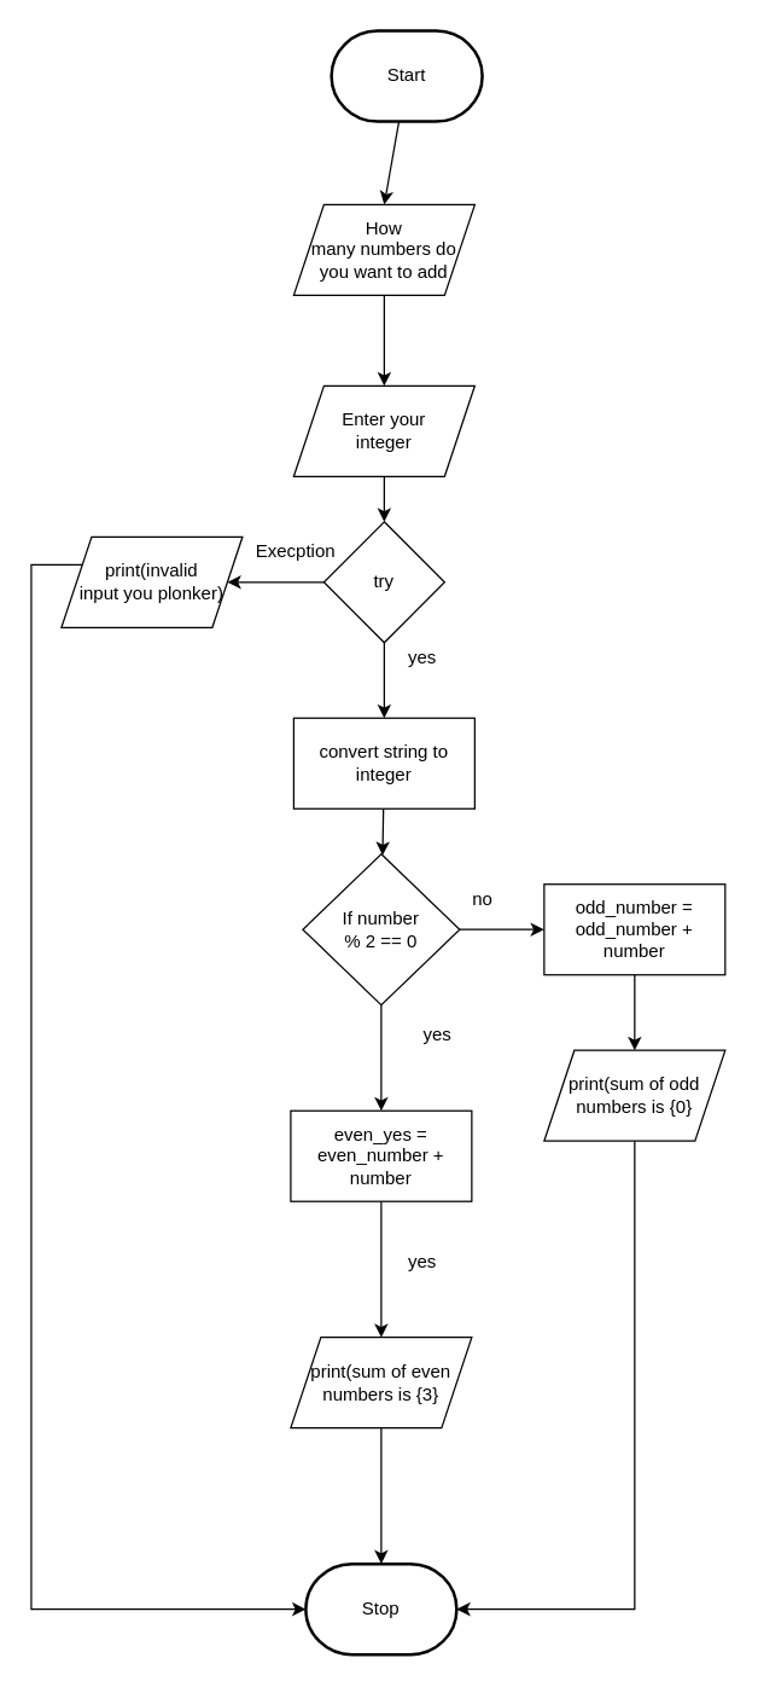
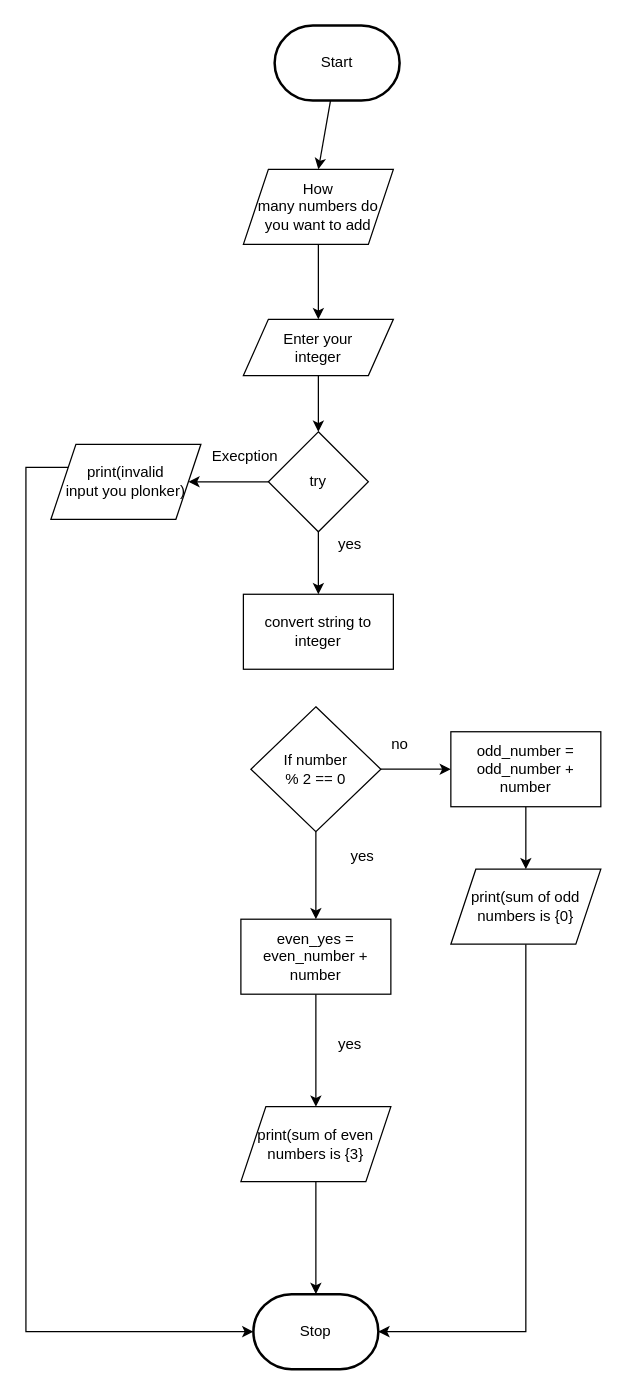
  <mxCell id="0" />
  <mxCell id="1" parent="0" />
  <mxCell id="2" value="Stop" style="strokeWidth=2;html=1;shape=mxgraph.flowchart.terminator;whiteSpace=wrap;" parent="1" vertex="1"><mxGeometry x="202" y="1035" width="100" height="60" as="geometry" /></mxCell>
  <mxCell id="3" style="edgeStyle=none;html=1;" parent="1" source="4" target="7" edge="1"><mxGeometry relative="1" as="geometry"><mxPoint x="254" y="365" as="targetPoint" /></mxGeometry></mxCell>
- <mxCell id="4" value="Enter your&lt;br&gt;integer" style="shape=parallelogram;perimeter=parallelogramPerimeter;whiteSpace=wrap;html=1;fixedSize=1;" parent="1" vertex="1"><mxGeometry x="194" y="255" width="120" height="60" as="geometry" /></mxCell>
+ <mxCell id="4" value="Enter your&lt;br&gt;integer" style="shape=parallelogram;perimeter=parallelogramPerimeter;whiteSpace=wrap;html=1;fixedSize=1;" parent="1" vertex="1"><mxGeometry x="194" y="255" width="120" height="45" as="geometry" /></mxCell>
  <mxCell id="5" style="edgeStyle=none;html=1;" parent="1" source="7" edge="1"><mxGeometry relative="1" as="geometry"><mxPoint x="150" y="385" as="targetPoint" /></mxGeometry></mxCell>
  <mxCell id="6" style="edgeStyle=none;html=1;" parent="1" source="7" edge="1"><mxGeometry relative="1" as="geometry"><mxPoint x="254" y="475" as="targetPoint" /></mxGeometry></mxCell>
  <mxCell id="7" value="try" style="rhombus;whiteSpace=wrap;html=1;" parent="1" vertex="1"><mxGeometry x="214" y="345" width="80" height="80" as="geometry" /></mxCell>
  <mxCell id="8" value="Execption" style="text;html=1;align=center;verticalAlign=middle;resizable=0;points=[];autosize=1;strokeColor=none;fillColor=none;" parent="1" vertex="1"><mxGeometry x="160" y="355" width="70" height="20" as="geometry" /></mxCell>
  <mxCell id="9" style="edgeStyle=elbowEdgeStyle;rounded=0;html=1;entryX=0;entryY=0.5;entryDx=0;entryDy=0;entryPerimeter=0;exitX=0;exitY=0.25;exitDx=0;exitDy=0;" parent="1" source="10" target="2" edge="1"><mxGeometry relative="1" as="geometry"><Array as="points"><mxPoint x="20" y="945" /><mxPoint x="30" y="685" /><mxPoint x="70" y="725" /></Array></mxGeometry></mxCell>
  <mxCell id="10" value="print(invalid &lt;br&gt;input you plonker)" style="shape=parallelogram;perimeter=parallelogramPerimeter;whiteSpace=wrap;html=1;fixedSize=1;" parent="1" vertex="1"><mxGeometry x="40" y="355" width="120" height="60" as="geometry" /></mxCell>
  <mxCell id="11" value="yes" style="text;html=1;align=center;verticalAlign=middle;resizable=0;points=[];autosize=1;strokeColor=none;fillColor=none;" parent="1" vertex="1"><mxGeometry x="264" y="425" width="30" height="20" as="geometry" /></mxCell>
- <mxCell id="12" style="edgeStyle=none;html=1;" parent="1" source="13" target="16" edge="1"><mxGeometry relative="1" as="geometry" /></mxCell>
  <mxCell id="13" value="convert string to integer" style="rounded=0;whiteSpace=wrap;html=1;" parent="1" vertex="1"><mxGeometry x="194" y="475" width="120" height="60" as="geometry" /></mxCell>
  <mxCell id="14" style="edgeStyle=none;html=1;" parent="1" source="16" edge="1"><mxGeometry relative="1" as="geometry"><mxPoint x="360" y="615" as="targetPoint" /></mxGeometry></mxCell>
  <mxCell id="15" style="edgeStyle=none;html=1;entryX=0.5;entryY=0;entryDx=0;entryDy=0;" parent="1" source="16" edge="1" target="25"><mxGeometry relative="1" as="geometry"><mxPoint x="252" y="705" as="targetPoint" /></mxGeometry></mxCell>
  <mxCell id="16" value="If&amp;nbsp;number &lt;br&gt;% 2 == 0" style="rhombus;whiteSpace=wrap;html=1;" parent="1" vertex="1"><mxGeometry x="200" y="565" width="104" height="100" as="geometry" /></mxCell>
  <mxCell id="17" value="yes" style="text;html=1;align=center;verticalAlign=middle;resizable=0;points=[];autosize=1;strokeColor=none;fillColor=none;" parent="1" vertex="1"><mxGeometry x="274" y="675" width="30" height="20" as="geometry" /></mxCell>
  <mxCell id="18" value="no" style="text;html=1;align=center;verticalAlign=middle;resizable=0;points=[];autosize=1;strokeColor=none;fillColor=none;" parent="1" vertex="1"><mxGeometry x="304" y="585" width="30" height="20" as="geometry" /></mxCell>
  <mxCell id="19" style="edgeStyle=none;html=1;exitX=0.5;exitY=1;exitDx=0;exitDy=0;" parent="1" source="25" edge="1"><mxGeometry relative="1" as="geometry"><mxPoint x="252" y="885" as="targetPoint" /><mxPoint x="252" y="825" as="sourcePoint" /></mxGeometry></mxCell>
  <mxCell id="20" value="yes" style="text;html=1;align=center;verticalAlign=middle;resizable=0;points=[];autosize=1;strokeColor=none;fillColor=none;" parent="1" vertex="1"><mxGeometry x="264" y="825" width="30" height="20" as="geometry" /></mxCell>
  <mxCell id="21" style="edgeStyle=none;html=1;entryX=0.5;entryY=0;entryDx=0;entryDy=0;" edge="1" parent="1" source="22" target="24"><mxGeometry relative="1" as="geometry" /></mxCell>
  <mxCell id="22" value="Start" style="strokeWidth=2;html=1;shape=mxgraph.flowchart.terminator;whiteSpace=wrap;" vertex="1" parent="1"><mxGeometry x="219" y="20" width="100" height="60" as="geometry" /></mxCell>
  <mxCell id="23" style="edgeStyle=none;html=1;" edge="1" parent="1" source="24" target="4"><mxGeometry relative="1" as="geometry" /></mxCell>
  <mxCell id="24" value="How &lt;br&gt;many numbers do you want to add" style="shape=parallelogram;perimeter=parallelogramPerimeter;whiteSpace=wrap;html=1;fixedSize=1;" vertex="1" parent="1"><mxGeometry x="194" y="135" width="120" height="60" as="geometry" /></mxCell>
  <mxCell id="25" value="even_yes = even_number + number" style="rounded=0;whiteSpace=wrap;html=1;" vertex="1" parent="1"><mxGeometry x="192" y="735" width="120" height="60" as="geometry" /></mxCell>
  <mxCell id="26" style="edgeStyle=none;html=1;entryX=0.5;entryY=0;entryDx=0;entryDy=0;" edge="1" parent="1" source="27" target="31"><mxGeometry relative="1" as="geometry" /></mxCell>
  <mxCell id="27" value="odd_number = odd_number + number" style="rounded=0;whiteSpace=wrap;html=1;" vertex="1" parent="1"><mxGeometry x="360" y="585" width="120" height="60" as="geometry" /></mxCell>
  <mxCell id="28" style="edgeStyle=none;html=1;entryX=0.5;entryY=0;entryDx=0;entryDy=0;entryPerimeter=0;" edge="1" parent="1" source="29" target="2"><mxGeometry relative="1" as="geometry" /></mxCell>
  <mxCell id="29" value="print(sum of even numbers is {3}" style="shape=parallelogram;perimeter=parallelogramPerimeter;whiteSpace=wrap;html=1;fixedSize=1;" vertex="1" parent="1"><mxGeometry x="192" y="885" width="120" height="60" as="geometry" /></mxCell>
  <mxCell id="30" style="edgeStyle=elbowEdgeStyle;html=1;entryX=1;entryY=0.5;entryDx=0;entryDy=0;entryPerimeter=0;rounded=0;" edge="1" parent="1" source="31" target="2"><mxGeometry relative="1" as="geometry"><Array as="points"><mxPoint x="420" y="835" /><mxPoint x="410" y="915" /></Array></mxGeometry></mxCell>
  <mxCell id="31" value="print(sum of odd numbers is {0}" style="shape=parallelogram;perimeter=parallelogramPerimeter;whiteSpace=wrap;html=1;fixedSize=1;" vertex="1" parent="1"><mxGeometry x="360" y="695" width="120" height="60" as="geometry" /></mxCell>
